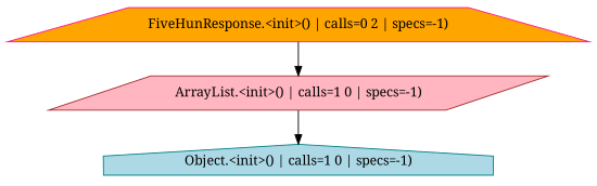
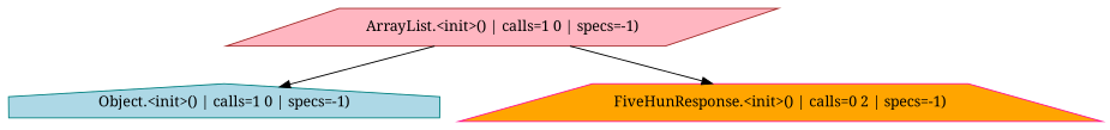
  digraph {
    fontname="Noto Serif"
    node [fontname="Noto Serif" style=filled]
    edge [fontname="Noto Serif"]
    n1 [color=brown fillcolor=lightpink label="ArrayList.<init>() | calls=1 0 | specs=-1)" shape=parallelogram]
    n2 [color=teal fillcolor=lightblue label="Object.<init>() | calls=1 0 | specs=-1)" shape=house]
    n3 [color=deeppink fillcolor=orange label="FiveHunResponse.<init>() | calls=0 2 | specs=-1)" shape=trapezium]
    n1 -> n2
-   n3 -> n1
+   n1 -> n3
  }
